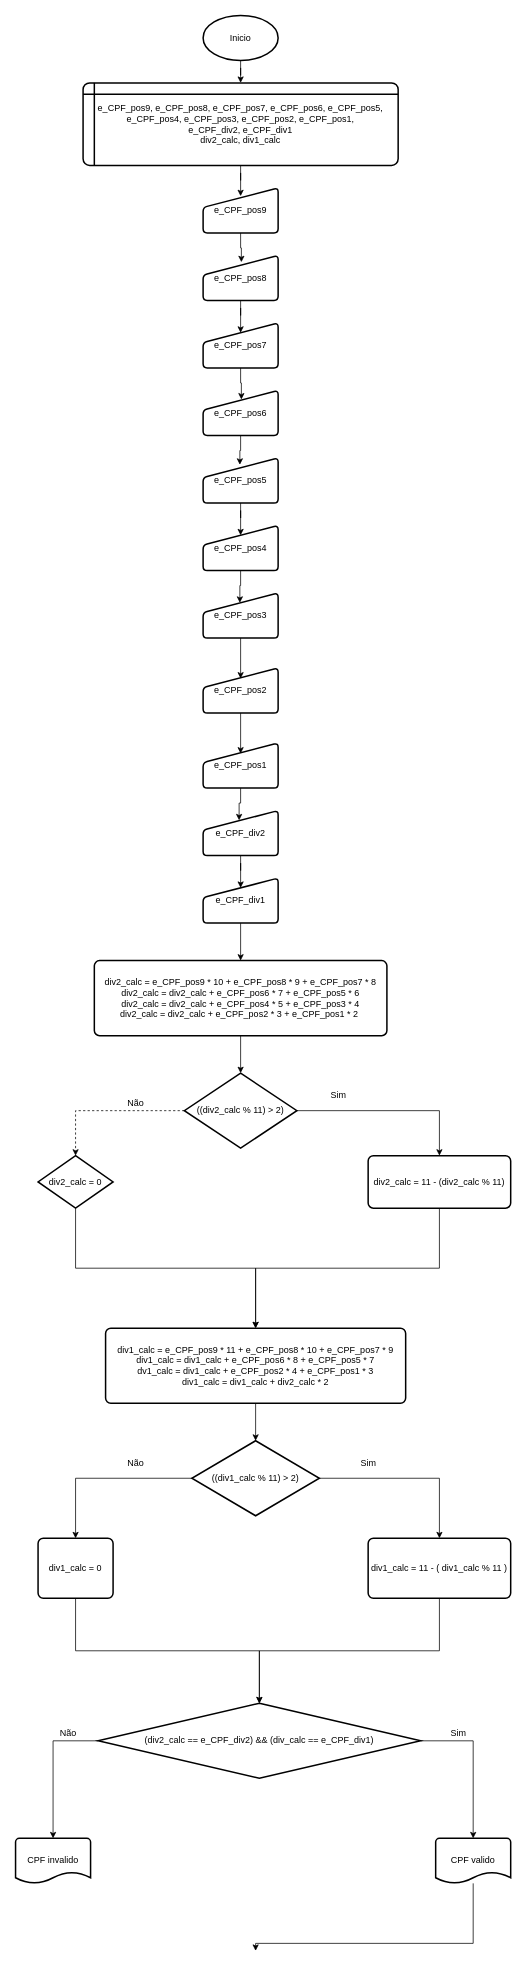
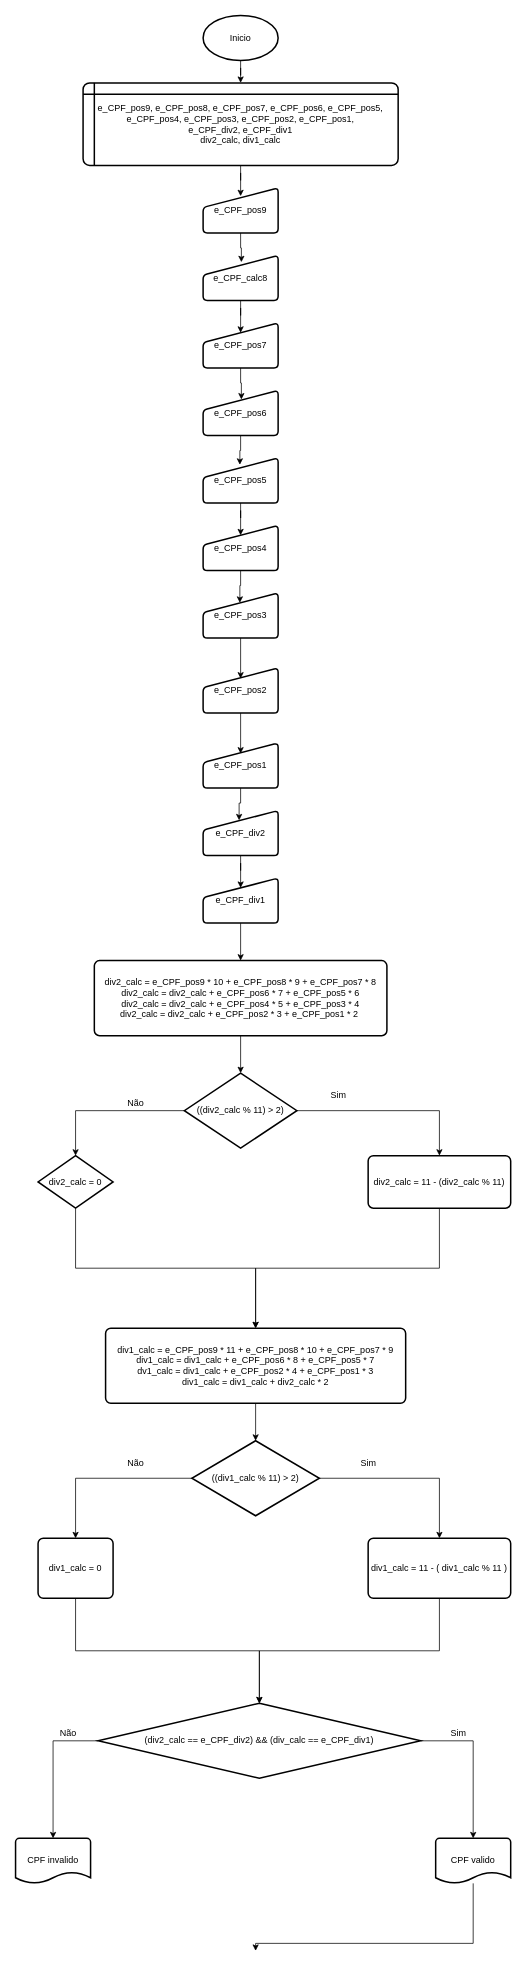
  <mxCell id="0" />
  <mxCell id="1" parent="0" />
  <mxCell id="2" style="edgeStyle=orthogonalEdgeStyle;rounded=0;orthogonalLoop=1;jettySize=auto;html=1;entryX=0.5;entryY=0;entryDx=0;entryDy=0;" parent="1" source="3" target="5" edge="1"><mxGeometry relative="1" as="geometry" /></mxCell>
  <mxCell id="3" value="&lt;font style=&quot;vertical-align: inherit&quot;&gt;&lt;font style=&quot;vertical-align: inherit&quot;&gt;&lt;font style=&quot;vertical-align: inherit&quot;&gt;&lt;font style=&quot;vertical-align: inherit&quot;&gt;&lt;font style=&quot;vertical-align: inherit&quot;&gt;&lt;font style=&quot;vertical-align: inherit&quot;&gt;Inicio&lt;/font&gt;&lt;/font&gt;&lt;/font&gt;&lt;/font&gt;&lt;/font&gt;&lt;/font&gt;" style="strokeWidth=2;html=1;shape=mxgraph.flowchart.start_1;whiteSpace=wrap;" parent="1" vertex="1"><mxGeometry x="270" y="20" width="100" height="60" as="geometry" /></mxCell>
  <mxCell id="4" style="edgeStyle=orthogonalEdgeStyle;rounded=0;orthogonalLoop=1;jettySize=auto;html=1;entryX=0.5;entryY=0.183;entryDx=0;entryDy=0;entryPerimeter=0;" parent="1" source="5" target="7" edge="1"><mxGeometry relative="1" as="geometry" /></mxCell>
  <mxCell id="5" value="&lt;font style=&quot;vertical-align: inherit&quot;&gt;&lt;font style=&quot;vertical-align: inherit&quot;&gt;&lt;font style=&quot;vertical-align: inherit&quot;&gt;&lt;font style=&quot;vertical-align: inherit&quot;&gt;e_CPF_pos9, e_CPF_pos8, e_CPF_pos7, e_CPF_pos6, e_CPF_pos5,&lt;br&gt;e_CPF_pos4, e_CPF_pos3, e_CPF_pos2, e_CPF_pos1,&lt;br&gt;e_CPF_div2, e_CPF_div1&lt;br&gt;div2_calc, div1_calc&lt;br&gt;&lt;/font&gt;&lt;/font&gt;&lt;/font&gt;&lt;/font&gt;" style="shape=internalStorage;whiteSpace=wrap;html=1;dx=15;dy=15;rounded=1;arcSize=8;strokeWidth=2;" parent="1" vertex="1"><mxGeometry x="110" y="110" width="420" height="110" as="geometry" /></mxCell>
  <mxCell id="6" style="edgeStyle=orthogonalEdgeStyle;rounded=0;orthogonalLoop=1;jettySize=auto;html=1;entryX=0.51;entryY=0.15;entryDx=0;entryDy=0;entryPerimeter=0;" parent="1" source="7" target="11" edge="1"><mxGeometry relative="1" as="geometry" /></mxCell>
  <mxCell id="7" value="&lt;font style=&quot;vertical-align: inherit&quot;&gt;&lt;font style=&quot;vertical-align: inherit&quot;&gt;e_CPF_pos9&lt;/font&gt;&lt;/font&gt;" style="html=1;strokeWidth=2;shape=manualInput;whiteSpace=wrap;rounded=1;size=26;arcSize=11;" parent="1" vertex="1"><mxGeometry x="270" y="250" width="100" height="60" as="geometry" /></mxCell>
  <mxCell id="8" style="edgeStyle=orthogonalEdgeStyle;rounded=0;orthogonalLoop=1;jettySize=auto;html=1;entryX=0.49;entryY=0.15;entryDx=0;entryDy=0;entryPerimeter=0;" parent="1" source="9" target="21" edge="1"><mxGeometry relative="1" as="geometry" /></mxCell>
  <mxCell id="9" value="&lt;font style=&quot;vertical-align: inherit&quot;&gt;&lt;font style=&quot;vertical-align: inherit&quot;&gt;e_CPF_pos6&lt;/font&gt;&lt;/font&gt;" style="html=1;strokeWidth=2;shape=manualInput;whiteSpace=wrap;rounded=1;size=26;arcSize=11;" parent="1" vertex="1"><mxGeometry x="270" y="520" width="100" height="60" as="geometry" /></mxCell>
  <mxCell id="10" style="edgeStyle=orthogonalEdgeStyle;rounded=0;orthogonalLoop=1;jettySize=auto;html=1;entryX=0.5;entryY=0.217;entryDx=0;entryDy=0;entryPerimeter=0;" parent="1" source="11" target="13" edge="1"><mxGeometry relative="1" as="geometry" /></mxCell>
- <mxCell id="11" value="&lt;font style=&quot;vertical-align: inherit&quot;&gt;&lt;font style=&quot;vertical-align: inherit&quot;&gt;e_CPF_pos8&lt;/font&gt;&lt;/font&gt;" style="html=1;strokeWidth=2;shape=manualInput;whiteSpace=wrap;rounded=1;size=26;arcSize=11;" parent="1" vertex="1"><mxGeometry x="270" y="340" width="100" height="60" as="geometry" /></mxCell>
+ <mxCell id="11" value="&lt;font style=&quot;vertical-align: inherit&quot;&gt;&lt;font style=&quot;vertical-align: inherit&quot;&gt;e_CPF_calc8&lt;/font&gt;&lt;/font&gt;" style="html=1;strokeWidth=2;shape=manualInput;whiteSpace=wrap;rounded=1;size=26;arcSize=11;" parent="1" vertex="1"><mxGeometry x="270" y="340" width="100" height="60" as="geometry" /></mxCell>
  <mxCell id="12" style="edgeStyle=orthogonalEdgeStyle;rounded=0;orthogonalLoop=1;jettySize=auto;html=1;entryX=0.51;entryY=0.2;entryDx=0;entryDy=0;entryPerimeter=0;" parent="1" source="13" target="9" edge="1"><mxGeometry relative="1" as="geometry" /></mxCell>
  <mxCell id="13" value="&lt;font style=&quot;vertical-align: inherit&quot;&gt;&lt;font style=&quot;vertical-align: inherit&quot;&gt;e_CPF_pos7&lt;/font&gt;&lt;/font&gt;" style="html=1;strokeWidth=2;shape=manualInput;whiteSpace=wrap;rounded=1;size=26;arcSize=11;" parent="1" vertex="1"><mxGeometry x="270" y="430" width="100" height="60" as="geometry" /></mxCell>
  <mxCell id="14" style="edgeStyle=orthogonalEdgeStyle;rounded=0;orthogonalLoop=1;jettySize=auto;html=1;entryX=0.5;entryY=0.233;entryDx=0;entryDy=0;entryPerimeter=0;" parent="1" source="15" target="27" edge="1"><mxGeometry relative="1" as="geometry" /></mxCell>
  <mxCell id="15" value="&lt;font style=&quot;vertical-align: inherit&quot;&gt;&lt;font style=&quot;vertical-align: inherit&quot;&gt;e_CPF_pos2&lt;/font&gt;&lt;/font&gt;" style="html=1;strokeWidth=2;shape=manualInput;whiteSpace=wrap;rounded=1;size=26;arcSize=11;" parent="1" vertex="1"><mxGeometry x="270" y="890" width="100" height="60" as="geometry" /></mxCell>
  <mxCell id="16" style="edgeStyle=orthogonalEdgeStyle;rounded=0;orthogonalLoop=1;jettySize=auto;html=1;entryX=0.5;entryY=0.233;entryDx=0;entryDy=0;entryPerimeter=0;" parent="1" source="17" target="15" edge="1"><mxGeometry relative="1" as="geometry"><mxPoint x="320" y="890" as="targetPoint" /></mxGeometry></mxCell>
  <mxCell id="17" value="&lt;font style=&quot;vertical-align: inherit&quot;&gt;&lt;font style=&quot;vertical-align: inherit&quot;&gt;e_CPF_pos3&lt;/font&gt;&lt;/font&gt;" style="html=1;strokeWidth=2;shape=manualInput;whiteSpace=wrap;rounded=1;size=26;arcSize=11;" parent="1" vertex="1"><mxGeometry x="270" y="790" width="100" height="60" as="geometry" /></mxCell>
  <mxCell id="18" style="edgeStyle=orthogonalEdgeStyle;rounded=0;orthogonalLoop=1;jettySize=auto;html=1;entryX=0.49;entryY=0.217;entryDx=0;entryDy=0;entryPerimeter=0;" parent="1" source="19" target="17" edge="1"><mxGeometry relative="1" as="geometry" /></mxCell>
  <mxCell id="19" value="&lt;font style=&quot;vertical-align: inherit&quot;&gt;&lt;font style=&quot;vertical-align: inherit&quot;&gt;e_CPF_pos4&lt;/font&gt;&lt;/font&gt;" style="html=1;strokeWidth=2;shape=manualInput;whiteSpace=wrap;rounded=1;size=26;arcSize=11;" parent="1" vertex="1"><mxGeometry x="270" y="700" width="100" height="60" as="geometry" /></mxCell>
  <mxCell id="20" style="edgeStyle=orthogonalEdgeStyle;rounded=0;orthogonalLoop=1;jettySize=auto;html=1;entryX=0.5;entryY=0.217;entryDx=0;entryDy=0;entryPerimeter=0;" parent="1" source="21" target="19" edge="1"><mxGeometry relative="1" as="geometry" /></mxCell>
  <mxCell id="21" value="&lt;font style=&quot;vertical-align: inherit&quot;&gt;&lt;font style=&quot;vertical-align: inherit&quot;&gt;e_CPF_pos5&lt;/font&gt;&lt;/font&gt;" style="html=1;strokeWidth=2;shape=manualInput;whiteSpace=wrap;rounded=1;size=26;arcSize=11;" parent="1" vertex="1"><mxGeometry x="270" y="610" width="100" height="60" as="geometry" /></mxCell>
  <mxCell id="22" style="edgeStyle=orthogonalEdgeStyle;rounded=0;orthogonalLoop=1;jettySize=auto;html=1;entryX=0.5;entryY=0;entryDx=0;entryDy=0;" parent="1" source="23" target="32" edge="1"><mxGeometry relative="1" as="geometry" /></mxCell>
  <mxCell id="23" value="&lt;font style=&quot;vertical-align: inherit&quot;&gt;&lt;font style=&quot;vertical-align: inherit&quot;&gt;e_CPF_div1&lt;/font&gt;&lt;/font&gt;" style="html=1;strokeWidth=2;shape=manualInput;whiteSpace=wrap;rounded=1;size=26;arcSize=11;" parent="1" vertex="1"><mxGeometry x="270" y="1170" width="100" height="60" as="geometry" /></mxCell>
  <mxCell id="24" style="edgeStyle=orthogonalEdgeStyle;rounded=0;orthogonalLoop=1;jettySize=auto;html=1;entryX=0.5;entryY=0.217;entryDx=0;entryDy=0;entryPerimeter=0;" parent="1" source="25" target="23" edge="1"><mxGeometry relative="1" as="geometry" /></mxCell>
  <mxCell id="25" value="&lt;font style=&quot;vertical-align: inherit&quot;&gt;&lt;font style=&quot;vertical-align: inherit&quot;&gt;e_CPF_div2&lt;/font&gt;&lt;/font&gt;" style="html=1;strokeWidth=2;shape=manualInput;whiteSpace=wrap;rounded=1;size=26;arcSize=11;" parent="1" vertex="1"><mxGeometry x="270" y="1080" width="100" height="60" as="geometry" /></mxCell>
  <mxCell id="26" style="edgeStyle=orthogonalEdgeStyle;rounded=0;orthogonalLoop=1;jettySize=auto;html=1;entryX=0.48;entryY=0.217;entryDx=0;entryDy=0;entryPerimeter=0;" parent="1" source="27" target="25" edge="1"><mxGeometry relative="1" as="geometry"><mxPoint x="320" y="1080" as="targetPoint" /></mxGeometry></mxCell>
  <mxCell id="27" value="&lt;font style=&quot;vertical-align: inherit&quot;&gt;&lt;font style=&quot;vertical-align: inherit&quot;&gt;e_CPF_pos1&lt;/font&gt;&lt;/font&gt;" style="html=1;strokeWidth=2;shape=manualInput;whiteSpace=wrap;rounded=1;size=26;arcSize=11;" parent="1" vertex="1"><mxGeometry x="270" y="990" width="100" height="60" as="geometry" /></mxCell>
  <mxCell id="28" style="edgeStyle=orthogonalEdgeStyle;rounded=0;orthogonalLoop=1;jettySize=auto;html=1;" parent="1" source="30" target="34" edge="1"><mxGeometry relative="1" as="geometry" /></mxCell>
- <mxCell id="29" style="edgeStyle=orthogonalEdgeStyle;rounded=0;orthogonalLoop=1;jettySize=auto;html=1;dashed=1;" parent="1" source="30" target="36" edge="1"><mxGeometry relative="1" as="geometry" /></mxCell>
+ <mxCell id="29" style="edgeStyle=orthogonalEdgeStyle;rounded=0;orthogonalLoop=1;jettySize=auto;html=1;" parent="1" source="30" target="36" edge="1"><mxGeometry relative="1" as="geometry" /></mxCell>
  <mxCell id="30" value="&lt;font style=&quot;vertical-align: inherit&quot;&gt;&lt;font style=&quot;vertical-align: inherit&quot;&gt;((div2_calc % 11) &amp;gt; 2)&lt;/font&gt;&lt;/font&gt;" style="strokeWidth=2;html=1;shape=mxgraph.flowchart.decision;whiteSpace=wrap;" parent="1" vertex="1"><mxGeometry x="245" y="1430" width="150" height="100" as="geometry" /></mxCell>
  <mxCell id="31" style="edgeStyle=orthogonalEdgeStyle;rounded=0;orthogonalLoop=1;jettySize=auto;html=1;entryX=0.5;entryY=0;entryDx=0;entryDy=0;entryPerimeter=0;" parent="1" source="32" target="30" edge="1"><mxGeometry relative="1" as="geometry" /></mxCell>
  <mxCell id="32" value="&lt;font style=&quot;vertical-align: inherit&quot;&gt;&lt;font style=&quot;vertical-align: inherit&quot;&gt;&lt;font style=&quot;vertical-align: inherit&quot;&gt;&lt;font style=&quot;vertical-align: inherit&quot;&gt;&lt;font style=&quot;vertical-align: inherit&quot;&gt;&lt;font style=&quot;vertical-align: inherit&quot;&gt;&lt;font style=&quot;vertical-align: inherit&quot;&gt;&lt;font style=&quot;vertical-align: inherit&quot;&gt;div2_calc = e_CPF_pos9 * 10 + e_CPF_pos8 * 9 + e_CPF_pos7 * 8&lt;br&gt;div2_calc = div2_calc + e_CPF_pos6 * 7 + e_CPF_pos5 * 6&lt;br&gt;div2_calc = div2_calc + e_CPF_pos4 * 5 + e_CPF_pos3 * 4&lt;br&gt;div2_calc = div2_calc + e_CPF_pos2 * 3 + e_CPF_pos1 * 2&amp;nbsp;&lt;br&gt;&lt;/font&gt;&lt;/font&gt;&lt;/font&gt;&lt;/font&gt;&lt;/font&gt;&lt;/font&gt;&lt;/font&gt;&lt;/font&gt;" style="rounded=1;whiteSpace=wrap;html=1;absoluteArcSize=1;arcSize=14;strokeWidth=2;" parent="1" vertex="1"><mxGeometry x="125" y="1280" width="390" height="100" as="geometry" /></mxCell>
  <mxCell id="33" style="edgeStyle=orthogonalEdgeStyle;rounded=0;orthogonalLoop=1;jettySize=auto;html=1;entryX=0.5;entryY=0;entryDx=0;entryDy=0;" parent="1" source="34" target="40" edge="1"><mxGeometry relative="1" as="geometry"><Array as="points"><mxPoint x="585" y="1690" /><mxPoint x="340" y="1690" /></Array></mxGeometry></mxCell>
  <mxCell id="34" value="&lt;font style=&quot;vertical-align: inherit&quot;&gt;&lt;font style=&quot;vertical-align: inherit&quot;&gt;&lt;font style=&quot;vertical-align: inherit&quot;&gt;&lt;font style=&quot;vertical-align: inherit&quot;&gt;div2_calc = 11 - (div2_calc % 11)&lt;/font&gt;&lt;/font&gt;&lt;/font&gt;&lt;/font&gt;" style="rounded=1;whiteSpace=wrap;html=1;absoluteArcSize=1;arcSize=14;strokeWidth=2;" parent="1" vertex="1"><mxGeometry x="490" y="1540" width="190" height="70" as="geometry" /></mxCell>
  <mxCell id="35" style="edgeStyle=orthogonalEdgeStyle;rounded=0;orthogonalLoop=1;jettySize=auto;html=1;entryX=0.5;entryY=0;entryDx=0;entryDy=0;" parent="1" source="36" target="40" edge="1"><mxGeometry relative="1" as="geometry"><Array as="points"><mxPoint x="100" y="1690" /><mxPoint x="340" y="1690" /></Array></mxGeometry></mxCell>
  <mxCell id="36" value="&lt;font style=&quot;vertical-align: inherit&quot;&gt;&lt;font style=&quot;vertical-align: inherit&quot;&gt;div2_calc = 0&lt;/font&gt;&lt;/font&gt;" style="rhombus;whiteSpace=wrap;html=1;absoluteArcSize=1;arcSize=14;strokeWidth=2;" parent="1" vertex="1"><mxGeometry x="50" y="1540" width="100" height="70" as="geometry" /></mxCell>
  <mxCell id="37" value="&lt;font style=&quot;vertical-align: inherit&quot;&gt;&lt;font style=&quot;vertical-align: inherit&quot;&gt;Sim&lt;/font&gt;&lt;/font&gt;" style="text;html=1;align=center;verticalAlign=middle;resizable=0;points=[];autosize=1;" parent="1" vertex="1"><mxGeometry x="430" y="1450" width="40" height="20" as="geometry" /></mxCell>
  <mxCell id="38" value="&lt;font style=&quot;vertical-align: inherit&quot;&gt;&lt;font style=&quot;vertical-align: inherit&quot;&gt;Não&lt;/font&gt;&lt;/font&gt;" style="text;html=1;align=center;verticalAlign=middle;resizable=0;points=[];autosize=1;" parent="1" vertex="1"><mxGeometry x="160" y="1460" width="40" height="20" as="geometry" /></mxCell>
  <mxCell id="39" style="edgeStyle=orthogonalEdgeStyle;rounded=0;orthogonalLoop=1;jettySize=auto;html=1;entryX=0.5;entryY=0;entryDx=0;entryDy=0;entryPerimeter=0;" parent="1" source="40" target="43" edge="1"><mxGeometry relative="1" as="geometry" /></mxCell>
  <mxCell id="40" value="&lt;font style=&quot;vertical-align: inherit&quot;&gt;&lt;font style=&quot;vertical-align: inherit&quot;&gt;&lt;font style=&quot;vertical-align: inherit&quot;&gt;&lt;font style=&quot;vertical-align: inherit&quot;&gt;&lt;font style=&quot;vertical-align: inherit&quot;&gt;&lt;font style=&quot;vertical-align: inherit&quot;&gt;div1_calc = e_CPF_pos9 * 11 + e_CPF_pos8 * 10 + e_CPF_pos7 * 9 &lt;/font&gt;&lt;/font&gt;&lt;br&gt;&lt;font style=&quot;vertical-align: inherit&quot;&gt;&lt;font style=&quot;vertical-align: inherit&quot;&gt;div1_calc = div1_calc + e_CPF_pos6 * 8 + e_CPF_pos5 * 7&lt;/font&gt;&lt;/font&gt;&lt;br&gt;&lt;font style=&quot;vertical-align: inherit&quot;&gt;&lt;font style=&quot;vertical-align: inherit&quot;&gt;dv1_calc = div1_calc + e_CPF_pos2 * 4 + e_CPF_pos1 * 3&lt;br&gt;&lt;/font&gt;&lt;/font&gt;&lt;font style=&quot;vertical-align: inherit&quot;&gt;&lt;font style=&quot;vertical-align: inherit&quot;&gt;div1_calc = div1_calc + div2_calc * 2&lt;/font&gt;&lt;/font&gt;&lt;br&gt;&lt;/font&gt;&lt;/font&gt;&lt;/font&gt;&lt;/font&gt;" style="rounded=1;whiteSpace=wrap;html=1;absoluteArcSize=1;arcSize=14;strokeWidth=2;" parent="1" vertex="1"><mxGeometry x="140" y="1770" width="400" height="100" as="geometry" /></mxCell>
  <mxCell id="41" style="edgeStyle=orthogonalEdgeStyle;rounded=0;orthogonalLoop=1;jettySize=auto;html=1;" parent="1" source="43" target="45" edge="1"><mxGeometry relative="1" as="geometry" /></mxCell>
  <mxCell id="42" style="edgeStyle=orthogonalEdgeStyle;rounded=0;orthogonalLoop=1;jettySize=auto;html=1;" parent="1" source="43" target="47" edge="1"><mxGeometry relative="1" as="geometry" /></mxCell>
  <mxCell id="43" value="&lt;font style=&quot;vertical-align: inherit&quot;&gt;&lt;font style=&quot;vertical-align: inherit&quot;&gt;((div1_calc % 11) &amp;gt; 2)&lt;/font&gt;&lt;/font&gt;" style="strokeWidth=2;html=1;shape=mxgraph.flowchart.decision;whiteSpace=wrap;" parent="1" vertex="1"><mxGeometry x="255" y="1920" width="170" height="100" as="geometry" /></mxCell>
  <mxCell id="44" style="edgeStyle=orthogonalEdgeStyle;rounded=0;orthogonalLoop=1;jettySize=auto;html=1;" parent="1" source="45" target="52" edge="1"><mxGeometry relative="1" as="geometry" /></mxCell>
  <mxCell id="45" value="&lt;font style=&quot;vertical-align: inherit&quot;&gt;&lt;font style=&quot;vertical-align: inherit&quot;&gt;div1_calc = 11 - ( div1_calc % 11 )&lt;/font&gt;&lt;/font&gt;" style="rounded=1;whiteSpace=wrap;html=1;absoluteArcSize=1;arcSize=14;strokeWidth=2;" parent="1" vertex="1"><mxGeometry x="490" y="2050" width="190" height="80" as="geometry" /></mxCell>
  <mxCell id="46" style="edgeStyle=orthogonalEdgeStyle;rounded=0;orthogonalLoop=1;jettySize=auto;html=1;" parent="1" source="47" target="52" edge="1"><mxGeometry relative="1" as="geometry" /></mxCell>
  <mxCell id="47" value="&lt;font style=&quot;vertical-align: inherit&quot;&gt;&lt;font style=&quot;vertical-align: inherit&quot;&gt;div1_calc = 0&lt;/font&gt;&lt;/font&gt;" style="rounded=1;whiteSpace=wrap;html=1;absoluteArcSize=1;arcSize=14;strokeWidth=2;" parent="1" vertex="1"><mxGeometry x="50" y="2050" width="100" height="80" as="geometry" /></mxCell>
  <mxCell id="48" value="&lt;font style=&quot;vertical-align: inherit&quot;&gt;&lt;font style=&quot;vertical-align: inherit&quot;&gt;Sim&lt;/font&gt;&lt;/font&gt;" style="text;html=1;align=center;verticalAlign=middle;resizable=0;points=[];autosize=1;" parent="1" vertex="1"><mxGeometry x="470" y="1940" width="40" height="20" as="geometry" /></mxCell>
  <mxCell id="49" value="&lt;font style=&quot;vertical-align: inherit&quot;&gt;&lt;font style=&quot;vertical-align: inherit&quot;&gt;Não&lt;/font&gt;&lt;/font&gt;" style="text;html=1;align=center;verticalAlign=middle;resizable=0;points=[];autosize=1;" parent="1" vertex="1"><mxGeometry x="160" y="1940" width="40" height="20" as="geometry" /></mxCell>
  <mxCell id="50" style="edgeStyle=orthogonalEdgeStyle;rounded=0;orthogonalLoop=1;jettySize=auto;html=1;entryX=0.5;entryY=0;entryDx=0;entryDy=0;entryPerimeter=0;" parent="1" source="52" target="54" edge="1"><mxGeometry relative="1" as="geometry" /></mxCell>
  <mxCell id="51" style="edgeStyle=orthogonalEdgeStyle;rounded=0;orthogonalLoop=1;jettySize=auto;html=1;" parent="1" source="52" target="55" edge="1"><mxGeometry relative="1" as="geometry" /></mxCell>
  <mxCell id="52" value="&lt;font style=&quot;vertical-align: inherit&quot;&gt;&lt;font style=&quot;vertical-align: inherit&quot;&gt;(div2_calc == e_CPF_div2) &amp;amp;&amp;amp; (div_calc == e_CPF_div1)&lt;/font&gt;&lt;/font&gt;" style="strokeWidth=2;html=1;shape=mxgraph.flowchart.decision;whiteSpace=wrap;" parent="1" vertex="1"><mxGeometry x="130" y="2270" width="430" height="100" as="geometry" /></mxCell>
  <mxCell id="53" style="edgeStyle=orthogonalEdgeStyle;rounded=0;orthogonalLoop=1;jettySize=auto;html=1;" parent="1" source="54" edge="1"><mxGeometry relative="1" as="geometry"><mxPoint x="340" y="2600" as="targetPoint" /><Array as="points"><mxPoint x="630" y="2590" /><mxPoint x="340" y="2590" /></Array></mxGeometry></mxCell>
  <mxCell id="54" value="&lt;font style=&quot;vertical-align: inherit&quot;&gt;&lt;font style=&quot;vertical-align: inherit&quot;&gt;CPF valido&lt;/font&gt;&lt;/font&gt;" style="strokeWidth=2;html=1;shape=mxgraph.flowchart.document2;whiteSpace=wrap;size=0.25;" parent="1" vertex="1"><mxGeometry x="580" y="2450" width="100" height="60" as="geometry" /></mxCell>
  <mxCell id="55" value="&lt;font style=&quot;vertical-align: inherit&quot;&gt;&lt;font style=&quot;vertical-align: inherit&quot;&gt;CPF invalido&lt;/font&gt;&lt;/font&gt;" style="strokeWidth=2;html=1;shape=mxgraph.flowchart.document2;whiteSpace=wrap;size=0.25;" parent="1" vertex="1"><mxGeometry x="20" y="2450" width="100" height="60" as="geometry" /></mxCell>
  <mxCell id="56" value="&lt;font style=&quot;vertical-align: inherit&quot;&gt;&lt;font style=&quot;vertical-align: inherit&quot;&gt;Sim&lt;/font&gt;&lt;/font&gt;" style="text;html=1;align=center;verticalAlign=middle;resizable=0;points=[];autosize=1;" parent="1" vertex="1"><mxGeometry x="590" y="2300" width="40" height="20" as="geometry" /></mxCell>
  <mxCell id="57" value="&lt;font style=&quot;vertical-align: inherit&quot;&gt;&lt;font style=&quot;vertical-align: inherit&quot;&gt;Não&lt;/font&gt;&lt;/font&gt;" style="text;html=1;align=center;verticalAlign=middle;resizable=0;points=[];autosize=1;" parent="1" vertex="1"><mxGeometry x="70" y="2300" width="40" height="20" as="geometry" /></mxCell>
